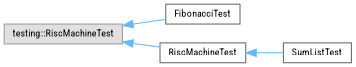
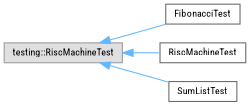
  digraph {
    fontname="Roboto Condensed"
    rankdir=LR
    node [color=grey40 fillcolor=white fontname="Roboto Condensed" fontsize=10 shape=box style=filled]
    edge [color=steelblue1 dir=back fontname="Roboto Condensed" fontsize=10 labelfontname=Helvetica labelfontsize=10 style=solid]
    n1 [color=grey60 fillcolor="#E0E0E0" height=0.2 label="testing::RiscMachineTest" width=0.4]
    n2 [height=0.2 label=FibonacciTest width=0.4]
    n3 [height=0.2 label=RiscMachineTest width=0.4]
    n4 [height=0.2 label=SumListTest width=0.4]
    n1 -> n2
    n1 -> n3
-   n3 -> n4
+   n1 -> n4
  }
